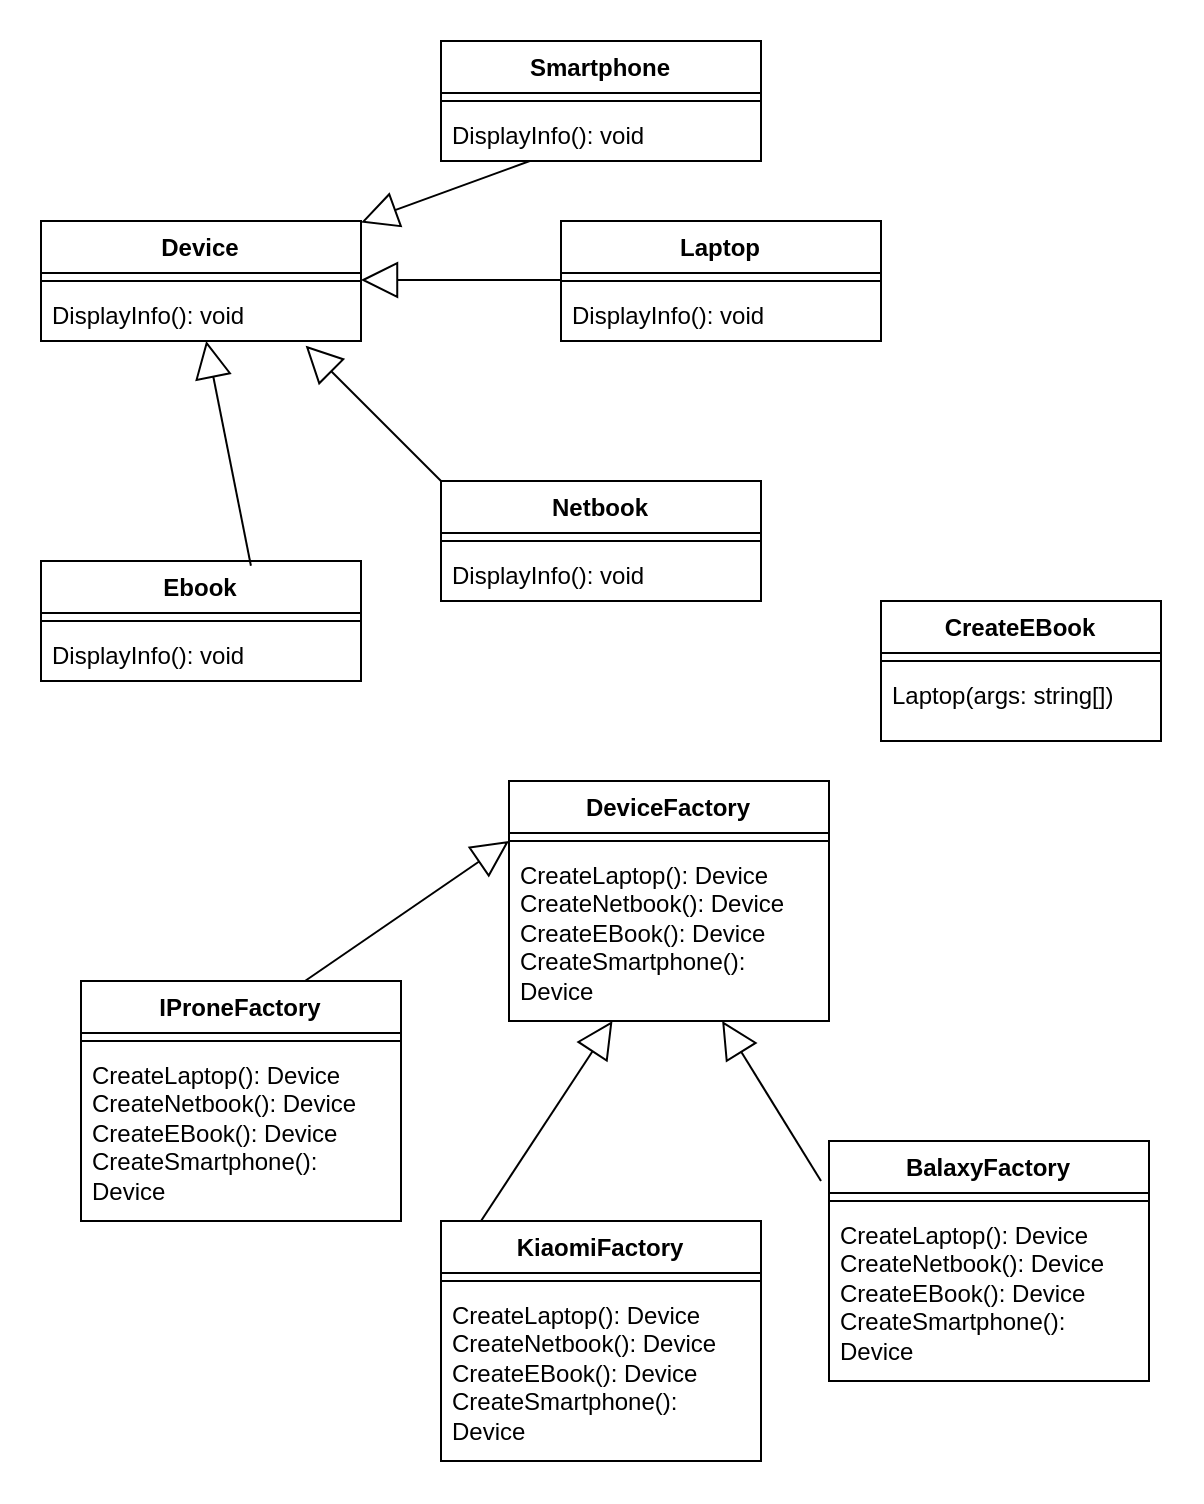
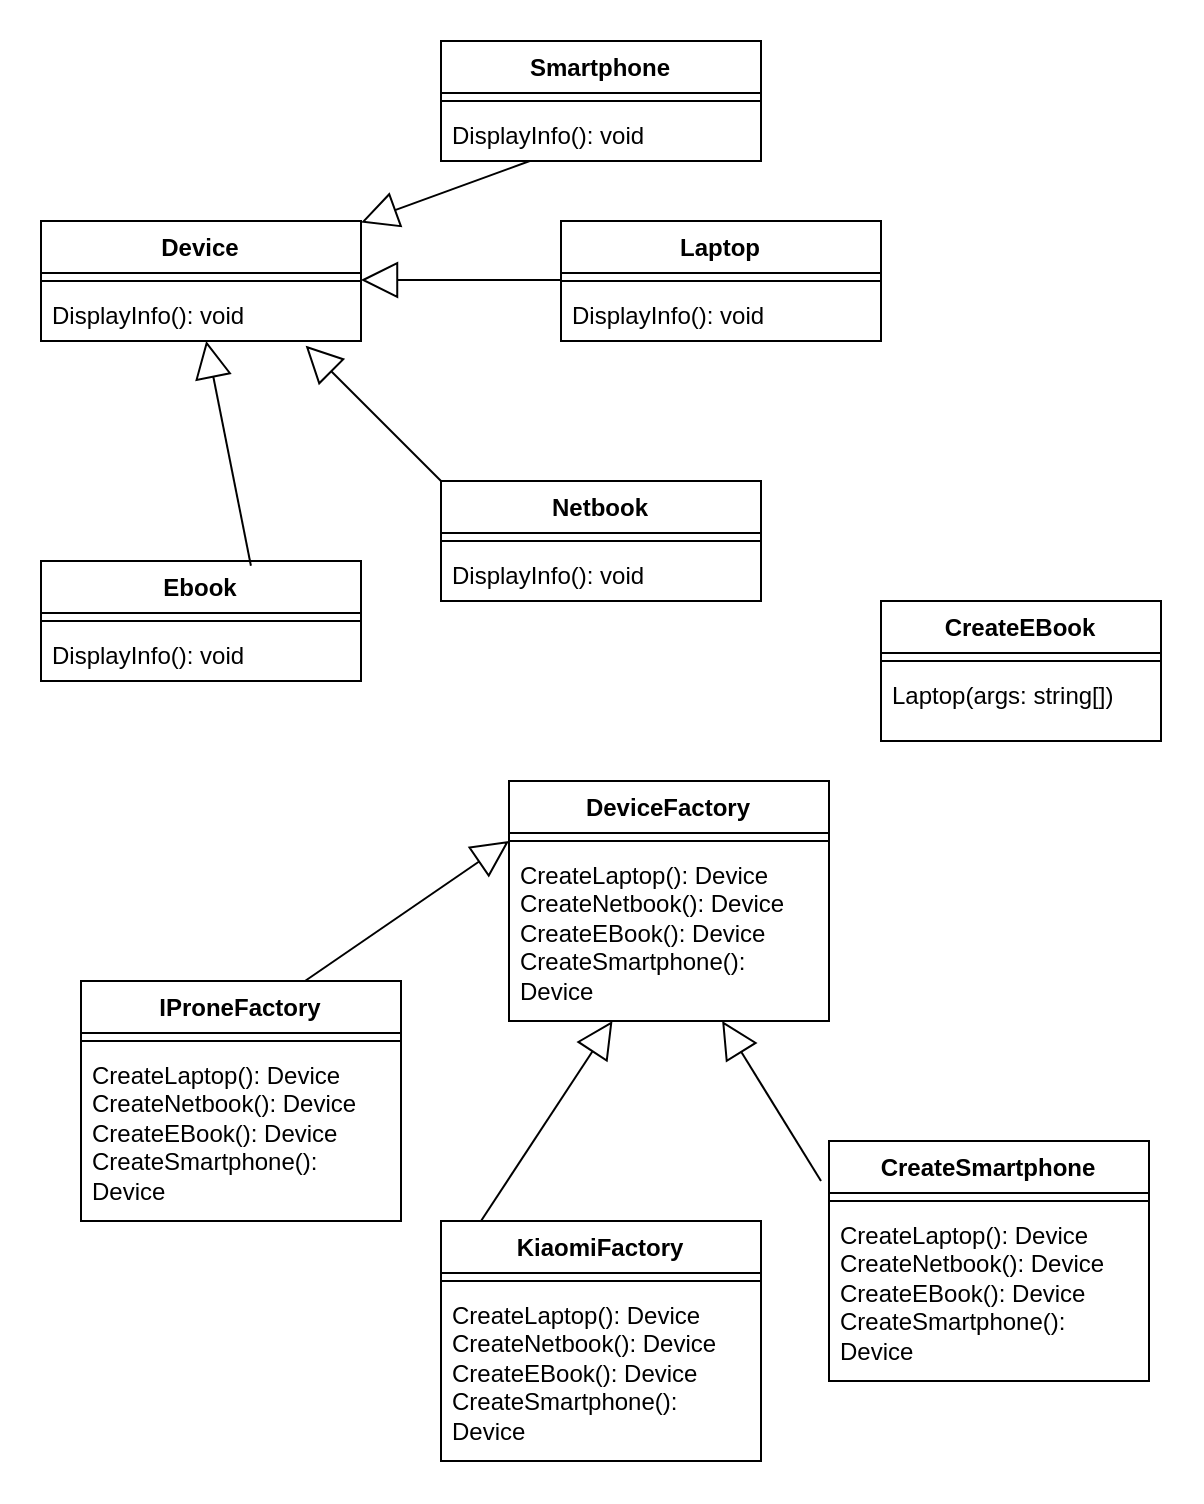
  <mxCell id="0" />
  <mxCell id="1" parent="0" />
  <mxCell id="2" value="Device" style="swimlane;fontStyle=1;align=center;verticalAlign=top;childLayout=stackLayout;horizontal=1;startSize=26;horizontalStack=0;resizeParent=1;resizeParentMax=0;resizeLast=0;collapsible=1;marginBottom=0;whiteSpace=wrap;html=1;" vertex="1" parent="1"><mxGeometry x="20" y="110" width="160" height="60" as="geometry" /></mxCell>
  <mxCell id="3" value="" style="line;strokeWidth=1;fillColor=none;align=left;verticalAlign=middle;spacingTop=-1;spacingLeft=3;spacingRight=3;rotatable=0;labelPosition=right;points=[];portConstraint=eastwest;strokeColor=inherit;" vertex="1" parent="2"><mxGeometry y="26" width="160" height="8" as="geometry" /></mxCell>
  <mxCell id="4" value="DisplayInfo(): void" style="text;strokeColor=none;fillColor=none;align=left;verticalAlign=top;spacingLeft=4;spacingRight=4;overflow=hidden;rotatable=0;points=[[0,0.5],[1,0.5]];portConstraint=eastwest;whiteSpace=wrap;html=1;" vertex="1" parent="2"><mxGeometry y="34" width="160" height="26" as="geometry" /></mxCell>
  <mxCell id="5" value="Laptop" style="swimlane;fontStyle=1;align=center;verticalAlign=top;childLayout=stackLayout;horizontal=1;startSize=26;horizontalStack=0;resizeParent=1;resizeParentMax=0;resizeLast=0;collapsible=1;marginBottom=0;whiteSpace=wrap;html=1;" vertex="1" parent="1"><mxGeometry x="280" y="110" width="160" height="60" as="geometry" /></mxCell>
  <mxCell id="6" value="" style="line;strokeWidth=1;fillColor=none;align=left;verticalAlign=middle;spacingTop=-1;spacingLeft=3;spacingRight=3;rotatable=0;labelPosition=right;points=[];portConstraint=eastwest;strokeColor=inherit;" vertex="1" parent="5"><mxGeometry y="26" width="160" height="8" as="geometry" /></mxCell>
  <mxCell id="7" value="DisplayInfo(): void" style="text;strokeColor=none;fillColor=none;align=left;verticalAlign=top;spacingLeft=4;spacingRight=4;overflow=hidden;rotatable=0;points=[[0,0.5],[1,0.5]];portConstraint=eastwest;whiteSpace=wrap;html=1;" vertex="1" parent="5"><mxGeometry y="34" width="160" height="26" as="geometry" /></mxCell>
  <mxCell id="8" value="" style="endArrow=block;endSize=16;endFill=0;html=1;rounded=0;" edge="1" parent="1"><mxGeometry width="160" relative="1" as="geometry"><mxPoint x="280" y="139.5" as="sourcePoint" /><mxPoint x="180" y="139.5" as="targetPoint" /></mxGeometry></mxCell>
  <mxCell id="9" value="Netbook" style="swimlane;fontStyle=1;align=center;verticalAlign=top;childLayout=stackLayout;horizontal=1;startSize=26;horizontalStack=0;resizeParent=1;resizeParentMax=0;resizeLast=0;collapsible=1;marginBottom=0;whiteSpace=wrap;html=1;" vertex="1" parent="1"><mxGeometry x="220" y="240" width="160" height="60" as="geometry" /></mxCell>
  <mxCell id="10" value="" style="line;strokeWidth=1;fillColor=none;align=left;verticalAlign=middle;spacingTop=-1;spacingLeft=3;spacingRight=3;rotatable=0;labelPosition=right;points=[];portConstraint=eastwest;strokeColor=inherit;" vertex="1" parent="9"><mxGeometry y="26" width="160" height="8" as="geometry" /></mxCell>
  <mxCell id="11" value="DisplayInfo(): void" style="text;strokeColor=none;fillColor=none;align=left;verticalAlign=top;spacingLeft=4;spacingRight=4;overflow=hidden;rotatable=0;points=[[0,0.5],[1,0.5]];portConstraint=eastwest;whiteSpace=wrap;html=1;" vertex="1" parent="9"><mxGeometry y="34" width="160" height="26" as="geometry" /></mxCell>
  <mxCell id="12" value="" style="endArrow=block;endSize=16;endFill=0;html=1;rounded=0;exitX=0;exitY=0;exitDx=0;exitDy=0;entryX=0.827;entryY=1.09;entryDx=0;entryDy=0;entryPerimeter=0;" edge="1" parent="1" source="9" target="4"><mxGeometry width="160" relative="1" as="geometry"><mxPoint x="250" y="220" as="sourcePoint" /><mxPoint x="150" y="220" as="targetPoint" /></mxGeometry></mxCell>
  <mxCell id="13" value="Ebook" style="swimlane;fontStyle=1;align=center;verticalAlign=top;childLayout=stackLayout;horizontal=1;startSize=26;horizontalStack=0;resizeParent=1;resizeParentMax=0;resizeLast=0;collapsible=1;marginBottom=0;whiteSpace=wrap;html=1;" vertex="1" parent="1"><mxGeometry x="20" y="280" width="160" height="60" as="geometry" /></mxCell>
  <mxCell id="14" value="" style="line;strokeWidth=1;fillColor=none;align=left;verticalAlign=middle;spacingTop=-1;spacingLeft=3;spacingRight=3;rotatable=0;labelPosition=right;points=[];portConstraint=eastwest;strokeColor=inherit;" vertex="1" parent="13"><mxGeometry y="26" width="160" height="8" as="geometry" /></mxCell>
  <mxCell id="15" value="DisplayInfo(): void" style="text;strokeColor=none;fillColor=none;align=left;verticalAlign=top;spacingLeft=4;spacingRight=4;overflow=hidden;rotatable=0;points=[[0,0.5],[1,0.5]];portConstraint=eastwest;whiteSpace=wrap;html=1;" vertex="1" parent="13"><mxGeometry y="34" width="160" height="26" as="geometry" /></mxCell>
  <mxCell id="16" value="" style="endArrow=block;endSize=16;endFill=0;html=1;rounded=0;exitX=0.656;exitY=0.039;exitDx=0;exitDy=0;exitPerimeter=0;" edge="1" parent="1" source="13" target="4"><mxGeometry width="160" relative="1" as="geometry"><mxPoint x="150" y="250" as="sourcePoint" /><mxPoint x="50" y="250" as="targetPoint" /></mxGeometry></mxCell>
  <mxCell id="17" value="Smartphone" style="swimlane;fontStyle=1;align=center;verticalAlign=top;childLayout=stackLayout;horizontal=1;startSize=26;horizontalStack=0;resizeParent=1;resizeParentMax=0;resizeLast=0;collapsible=1;marginBottom=0;whiteSpace=wrap;html=1;" vertex="1" parent="1"><mxGeometry x="220" y="20" width="160" height="60" as="geometry" /></mxCell>
  <mxCell id="18" value="" style="line;strokeWidth=1;fillColor=none;align=left;verticalAlign=middle;spacingTop=-1;spacingLeft=3;spacingRight=3;rotatable=0;labelPosition=right;points=[];portConstraint=eastwest;strokeColor=inherit;" vertex="1" parent="17"><mxGeometry y="26" width="160" height="8" as="geometry" /></mxCell>
  <mxCell id="19" value="DisplayInfo(): void" style="text;strokeColor=none;fillColor=none;align=left;verticalAlign=top;spacingLeft=4;spacingRight=4;overflow=hidden;rotatable=0;points=[[0,0.5],[1,0.5]];portConstraint=eastwest;whiteSpace=wrap;html=1;" vertex="1" parent="17"><mxGeometry y="34" width="160" height="26" as="geometry" /></mxCell>
  <mxCell id="20" value="" style="endArrow=block;endSize=16;endFill=0;html=1;rounded=0;" edge="1" parent="1" source="19" target="2"><mxGeometry width="160" relative="1" as="geometry"><mxPoint x="270" y="100" as="sourcePoint" /><mxPoint x="170" y="100" as="targetPoint" /></mxGeometry></mxCell>
  <mxCell id="21" value="DeviceFactory" style="swimlane;fontStyle=1;align=center;verticalAlign=top;childLayout=stackLayout;horizontal=1;startSize=26;horizontalStack=0;resizeParent=1;resizeParentMax=0;resizeLast=0;collapsible=1;marginBottom=0;whiteSpace=wrap;html=1;" vertex="1" parent="1"><mxGeometry x="254" y="390" width="160" height="120" as="geometry" /></mxCell>
  <mxCell id="22" value="" style="line;strokeWidth=1;fillColor=none;align=left;verticalAlign=middle;spacingTop=-1;spacingLeft=3;spacingRight=3;rotatable=0;labelPosition=right;points=[];portConstraint=eastwest;strokeColor=inherit;" vertex="1" parent="21"><mxGeometry y="26" width="160" height="8" as="geometry" /></mxCell>
  <mxCell id="23" value="CreateLaptop(): Device&lt;br&gt;CreateNetbook(): Device&lt;br&gt;CreateEBook(): Device&lt;br&gt;CreateSmartphone(): Device" style="text;strokeColor=none;fillColor=none;align=left;verticalAlign=top;spacingLeft=4;spacingRight=4;overflow=hidden;rotatable=0;points=[[0,0.5],[1,0.5]];portConstraint=eastwest;whiteSpace=wrap;html=1;" vertex="1" parent="21"><mxGeometry y="34" width="160" height="86" as="geometry" /></mxCell>
  <mxCell id="24" value="IProneFactory" style="swimlane;fontStyle=1;align=center;verticalAlign=top;childLayout=stackLayout;horizontal=1;startSize=26;horizontalStack=0;resizeParent=1;resizeParentMax=0;resizeLast=0;collapsible=1;marginBottom=0;whiteSpace=wrap;html=1;" vertex="1" parent="1"><mxGeometry x="40" y="490" width="160" height="120" as="geometry" /></mxCell>
  <mxCell id="25" value="" style="line;strokeWidth=1;fillColor=none;align=left;verticalAlign=middle;spacingTop=-1;spacingLeft=3;spacingRight=3;rotatable=0;labelPosition=right;points=[];portConstraint=eastwest;strokeColor=inherit;" vertex="1" parent="24"><mxGeometry y="26" width="160" height="8" as="geometry" /></mxCell>
  <mxCell id="26" value="CreateLaptop(): Device&lt;br&gt;CreateNetbook(): Device&lt;br&gt;CreateEBook(): Device&lt;br&gt;CreateSmartphone(): Device" style="text;strokeColor=none;fillColor=none;align=left;verticalAlign=top;spacingLeft=4;spacingRight=4;overflow=hidden;rotatable=0;points=[[0,0.5],[1,0.5]];portConstraint=eastwest;whiteSpace=wrap;html=1;" vertex="1" parent="24"><mxGeometry y="34" width="160" height="86" as="geometry" /></mxCell>
  <mxCell id="27" value="" style="endArrow=block;endSize=16;endFill=0;html=1;rounded=0;exitX=0.656;exitY=0.039;exitDx=0;exitDy=0;exitPerimeter=0;entryX=0;entryY=0.25;entryDx=0;entryDy=0;" edge="1" parent="1" target="21"><mxGeometry width="160" relative="1" as="geometry"><mxPoint x="152" y="490" as="sourcePoint" /><mxPoint x="130" y="378" as="targetPoint" /></mxGeometry></mxCell>
  <mxCell id="28" value="KiaomiFactory" style="swimlane;fontStyle=1;align=center;verticalAlign=top;childLayout=stackLayout;horizontal=1;startSize=26;horizontalStack=0;resizeParent=1;resizeParentMax=0;resizeLast=0;collapsible=1;marginBottom=0;whiteSpace=wrap;html=1;" vertex="1" parent="1"><mxGeometry x="220" y="610" width="160" height="120" as="geometry" /></mxCell>
  <mxCell id="29" value="" style="line;strokeWidth=1;fillColor=none;align=left;verticalAlign=middle;spacingTop=-1;spacingLeft=3;spacingRight=3;rotatable=0;labelPosition=right;points=[];portConstraint=eastwest;strokeColor=inherit;" vertex="1" parent="28"><mxGeometry y="26" width="160" height="8" as="geometry" /></mxCell>
  <mxCell id="30" value="CreateLaptop(): Device&lt;br&gt;CreateNetbook(): Device&lt;br&gt;CreateEBook(): Device&lt;br&gt;CreateSmartphone(): Device" style="text;strokeColor=none;fillColor=none;align=left;verticalAlign=top;spacingLeft=4;spacingRight=4;overflow=hidden;rotatable=0;points=[[0,0.5],[1,0.5]];portConstraint=eastwest;whiteSpace=wrap;html=1;" vertex="1" parent="28"><mxGeometry y="34" width="160" height="86" as="geometry" /></mxCell>
  <mxCell id="31" value="" style="endArrow=block;endSize=16;endFill=0;html=1;rounded=0;exitX=0.656;exitY=0.039;exitDx=0;exitDy=0;exitPerimeter=0;" edge="1" parent="1" target="23"><mxGeometry width="160" relative="1" as="geometry"><mxPoint x="240" y="610" as="sourcePoint" /><mxPoint x="342" y="540" as="targetPoint" /></mxGeometry></mxCell>
- <mxCell id="32" value="BalaxyFactory" style="swimlane;fontStyle=1;align=center;verticalAlign=top;childLayout=stackLayout;horizontal=1;startSize=26;horizontalStack=0;resizeParent=1;resizeParentMax=0;resizeLast=0;collapsible=1;marginBottom=0;whiteSpace=wrap;html=1;" vertex="1" parent="1"><mxGeometry x="414" y="570" width="160" height="120" as="geometry" /></mxCell>
+ <mxCell id="32" value="CreateSmartphone" style="swimlane;fontStyle=1;align=center;verticalAlign=top;childLayout=stackLayout;horizontal=1;startSize=26;horizontalStack=0;resizeParent=1;resizeParentMax=0;resizeLast=0;collapsible=1;marginBottom=0;whiteSpace=wrap;html=1;" vertex="1" parent="1"><mxGeometry x="414" y="570" width="160" height="120" as="geometry" /></mxCell>
  <mxCell id="33" value="" style="line;strokeWidth=1;fillColor=none;align=left;verticalAlign=middle;spacingTop=-1;spacingLeft=3;spacingRight=3;rotatable=0;labelPosition=right;points=[];portConstraint=eastwest;strokeColor=inherit;" vertex="1" parent="32"><mxGeometry y="26" width="160" height="8" as="geometry" /></mxCell>
  <mxCell id="34" value="CreateLaptop(): Device&lt;br&gt;CreateNetbook(): Device&lt;br&gt;CreateEBook(): Device&lt;br&gt;CreateSmartphone(): Device" style="text;strokeColor=none;fillColor=none;align=left;verticalAlign=top;spacingLeft=4;spacingRight=4;overflow=hidden;rotatable=0;points=[[0,0.5],[1,0.5]];portConstraint=eastwest;whiteSpace=wrap;html=1;" vertex="1" parent="32"><mxGeometry y="34" width="160" height="86" as="geometry" /></mxCell>
  <mxCell id="35" value="" style="endArrow=block;endSize=16;endFill=0;html=1;rounded=0;" edge="1" parent="1" target="23"><mxGeometry width="160" relative="1" as="geometry"><mxPoint x="410" y="590" as="sourcePoint" /><mxPoint x="476" y="500" as="targetPoint" /></mxGeometry></mxCell>
  <mxCell id="36" value="CreateEBook" style="swimlane;fontStyle=1;align=center;verticalAlign=top;childLayout=stackLayout;horizontal=1;startSize=26;horizontalStack=0;resizeParent=1;resizeParentMax=0;resizeLast=0;collapsible=1;marginBottom=0;whiteSpace=wrap;html=1;" vertex="1" parent="1"><mxGeometry x="440" y="300" width="140" height="70" as="geometry" /></mxCell>
  <mxCell id="37" value="" style="line;strokeWidth=1;fillColor=none;align=left;verticalAlign=middle;spacingTop=-1;spacingLeft=3;spacingRight=3;rotatable=0;labelPosition=right;points=[];portConstraint=eastwest;strokeColor=inherit;" vertex="1" parent="36"><mxGeometry y="26" width="140" height="8" as="geometry" /></mxCell>
  <mxCell id="38" value="Laptop(args: string[])" style="text;strokeColor=none;fillColor=none;align=left;verticalAlign=top;spacingLeft=4;spacingRight=4;overflow=hidden;rotatable=0;points=[[0,0.5],[1,0.5]];portConstraint=eastwest;whiteSpace=wrap;html=1;" vertex="1" parent="36"><mxGeometry y="34" width="140" height="36" as="geometry" /></mxCell>
